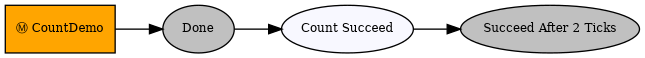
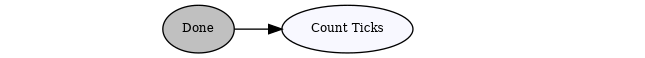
  digraph {
    fontname="times-roman"
    ordering=out
    rankdir=LR
    node [fillcolor=gray fontcolor=black fontname="times-roman" fontsize=9 shape=ellipse style=filled]
    edge [fontname="times-roman"]
-   n1 [fillcolor=orange label="Ⓜ CountDemo" shape=box]
    n2 [label=Done]
-   n3 [fillcolor=ghostwhite label="Count Succeed"]
-   n4 [label="Succeed After 2 Ticks"]
-   n1 -> n2
+   n3 [fillcolor=ghostwhite label="Count Ticks"]
    n2 -> n3
-   n3 -> n4
  }
